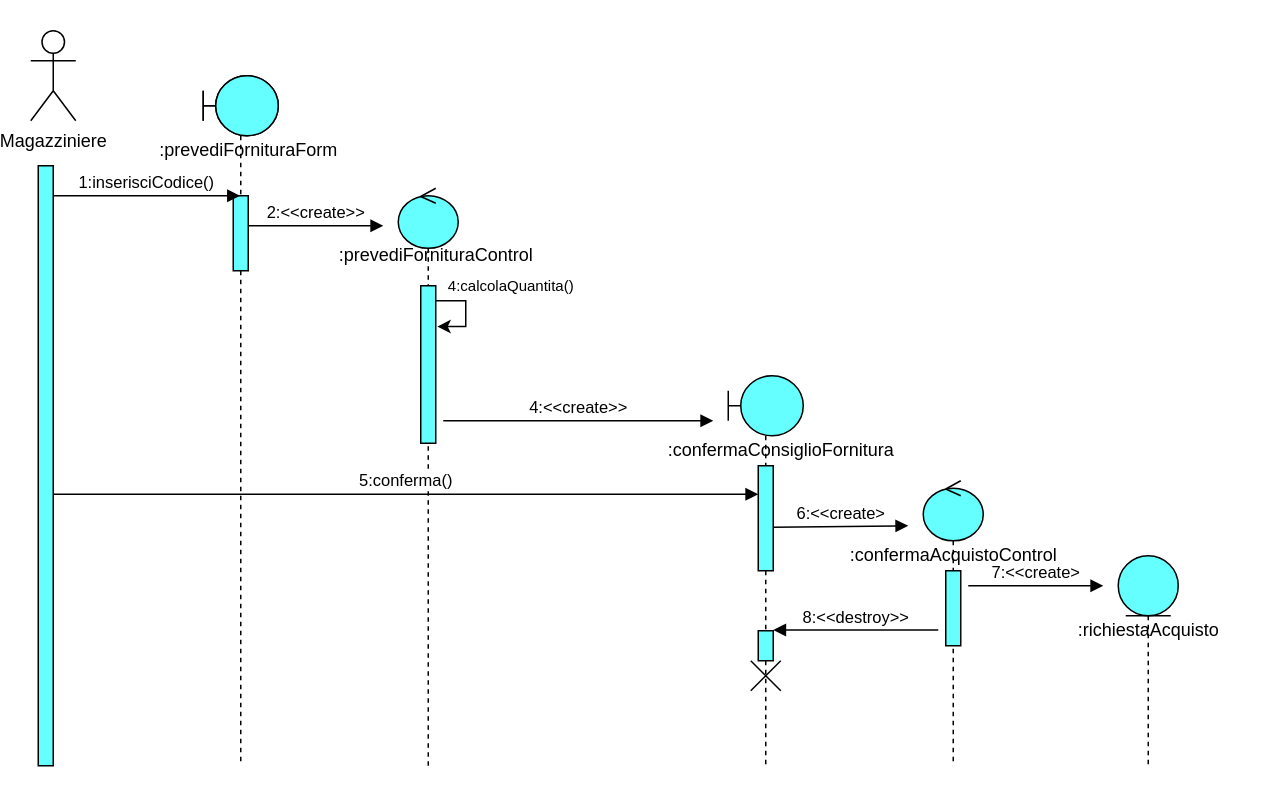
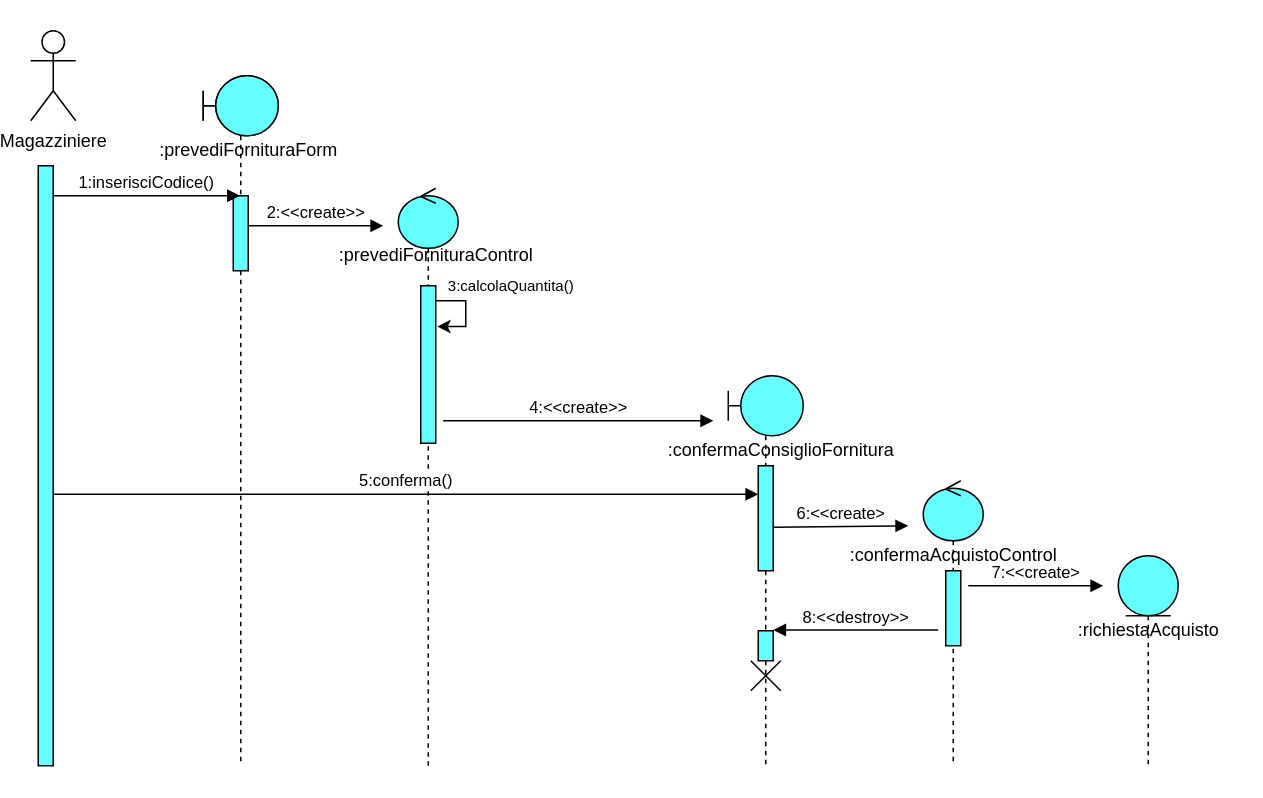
  <mxCell id="0" />
  <mxCell id="1" parent="0" />
  <mxCell id="2" value="Magazziniere" style="shape=umlActor;verticalLabelPosition=bottom;verticalAlign=top;html=1;" parent="1" vertex="1"><mxGeometry x="20" y="20" width="30" height="60" as="geometry" /></mxCell>
  <mxCell id="3" value="" style="html=1;points=[];perimeter=orthogonalPerimeter;fillColor=#66FFFF;" parent="1" vertex="1"><mxGeometry x="25" y="110" width="10" height="400" as="geometry" /></mxCell>
  <mxCell id="4" value="" style="shape=umlBoundary;whiteSpace=wrap;html=1;fillColor=#66FFFF;" parent="1" vertex="1"><mxGeometry x="135" y="50" width="50" height="40" as="geometry" /></mxCell>
  <mxCell id="5" value=":prevediFornituraForm" style="text;html=1;align=center;verticalAlign=middle;resizable=0;points=[];autosize=1;" parent="1" vertex="1"><mxGeometry x="100" y="90" width="130" height="20" as="geometry" /></mxCell>
  <mxCell id="6" value="" style="shape=umlLifeline;participant=umlBoundary;perimeter=lifelinePerimeter;whiteSpace=wrap;html=1;container=1;collapsible=0;recursiveResize=0;verticalAlign=top;spacingTop=36;outlineConnect=0;fillColor=#66FFFF;" parent="1" vertex="1"><mxGeometry x="135" y="50" width="50" height="460" as="geometry" /></mxCell>
  <mxCell id="7" value="" style="html=1;points=[];perimeter=orthogonalPerimeter;fillColor=#66FFFF;" parent="6" vertex="1"><mxGeometry x="20" y="80" width="10" height="50" as="geometry" /></mxCell>
  <mxCell id="8" value="1:inserisciCodice()" style="html=1;verticalAlign=bottom;endArrow=block;" parent="1" target="6" edge="1"><mxGeometry width="80" relative="1" as="geometry"><mxPoint x="35" y="130" as="sourcePoint" /><mxPoint x="115" y="130" as="targetPoint" /></mxGeometry></mxCell>
  <mxCell id="9" value="" style="shape=umlLifeline;participant=umlControl;perimeter=lifelinePerimeter;whiteSpace=wrap;html=1;container=1;collapsible=0;recursiveResize=0;verticalAlign=top;spacingTop=36;outlineConnect=0;fillColor=#66FFFF;" parent="1" vertex="1"><mxGeometry x="265" y="125" width="40" height="385" as="geometry" /></mxCell>
  <mxCell id="10" value="" style="html=1;points=[];perimeter=orthogonalPerimeter;fillColor=#66FFFF;" parent="9" vertex="1"><mxGeometry x="15" y="65" width="10" height="105" as="geometry" /></mxCell>
  <mxCell id="11" style="edgeStyle=orthogonalEdgeStyle;rounded=0;orthogonalLoop=1;jettySize=auto;html=1;entryX=1.1;entryY=0.259;entryDx=0;entryDy=0;entryPerimeter=0;" parent="9" source="10" target="10" edge="1"><mxGeometry relative="1" as="geometry"><Array as="points"><mxPoint x="45" y="75" /><mxPoint x="45" y="92" /></Array></mxGeometry></mxCell>
  <mxCell id="12" value="2:&amp;lt;&amp;lt;create&amp;gt;&amp;gt;" style="html=1;verticalAlign=bottom;endArrow=block;" parent="1" edge="1"><mxGeometry width="80" relative="1" as="geometry"><mxPoint x="165" y="150" as="sourcePoint" /><mxPoint x="255" y="150" as="targetPoint" /></mxGeometry></mxCell>
  <mxCell id="13" value=":prevediFornituraControl" style="text;html=1;align=center;verticalAlign=middle;resizable=0;points=[];autosize=1;" parent="1" vertex="1"><mxGeometry x="215" y="160" width="150" height="20" as="geometry" /></mxCell>
  <mxCell id="14" value="4:&amp;lt;&amp;lt;create&amp;gt;&amp;gt;" style="html=1;verticalAlign=bottom;endArrow=block;" parent="1" edge="1"><mxGeometry width="80" relative="1" as="geometry"><mxPoint x="295" y="280" as="sourcePoint" /><mxPoint x="475" y="280" as="targetPoint" /></mxGeometry></mxCell>
  <mxCell id="15" value="" style="shape=umlLifeline;participant=umlBoundary;perimeter=lifelinePerimeter;whiteSpace=wrap;html=1;container=1;collapsible=0;recursiveResize=0;verticalAlign=top;spacingTop=36;outlineConnect=0;fillColor=#66FFFF;" parent="1" vertex="1"><mxGeometry x="485" y="250" width="50" height="260" as="geometry" /></mxCell>
  <mxCell id="16" value="" style="html=1;points=[];perimeter=orthogonalPerimeter;fillColor=#66FFFF;" parent="15" vertex="1"><mxGeometry x="20" y="60" width="10" height="70" as="geometry" /></mxCell>
  <mxCell id="17" value="" style="html=1;points=[];perimeter=orthogonalPerimeter;fillColor=#66FFFF;" parent="15" vertex="1"><mxGeometry x="20" y="170" width="10" height="20" as="geometry" /></mxCell>
  <mxCell id="18" value="" style="shape=umlDestroy;fillColor=#66FFFF;" parent="15" vertex="1"><mxGeometry x="15" y="190" width="20" height="20" as="geometry" /></mxCell>
  <mxCell id="19" value=":confermaConsiglioFornitura" style="text;html=1;align=center;verticalAlign=middle;resizable=0;points=[];autosize=1;" parent="1" vertex="1"><mxGeometry x="435" y="290" width="170" height="20" as="geometry" /></mxCell>
  <mxCell id="20" value="5:conferma()" style="html=1;verticalAlign=bottom;endArrow=block;" parent="1" edge="1"><mxGeometry width="80" relative="1" as="geometry"><mxPoint x="35" y="329" as="sourcePoint" /><mxPoint x="505" y="329" as="targetPoint" /></mxGeometry></mxCell>
  <mxCell id="21" value="6:&amp;lt;&amp;lt;create&amp;gt;" style="html=1;verticalAlign=bottom;endArrow=block;" parent="1" edge="1"><mxGeometry width="80" relative="1" as="geometry"><mxPoint x="515" y="351" as="sourcePoint" /><mxPoint x="605" y="350" as="targetPoint" /></mxGeometry></mxCell>
  <mxCell id="22" value="" style="shape=umlLifeline;participant=umlControl;perimeter=lifelinePerimeter;whiteSpace=wrap;html=1;container=1;collapsible=0;recursiveResize=0;verticalAlign=top;spacingTop=36;outlineConnect=0;fillColor=#66FFFF;" parent="1" vertex="1"><mxGeometry x="615" y="320" width="40" height="190" as="geometry" /></mxCell>
  <mxCell id="23" value="" style="html=1;points=[];perimeter=orthogonalPerimeter;fillColor=#66FFFF;" parent="22" vertex="1"><mxGeometry x="15" y="60" width="10" height="50" as="geometry" /></mxCell>
  <mxCell id="24" value=":confermaAcquistoControl" style="text;html=1;align=center;verticalAlign=middle;resizable=0;points=[];autosize=1;" parent="1" vertex="1"><mxGeometry x="560" y="360" width="150" height="20" as="geometry" /></mxCell>
  <mxCell id="25" value="" style="shape=umlLifeline;participant=umlEntity;perimeter=lifelinePerimeter;whiteSpace=wrap;html=1;container=1;collapsible=0;recursiveResize=0;verticalAlign=top;spacingTop=36;outlineConnect=0;fillColor=#66FFFF;" parent="1" vertex="1"><mxGeometry x="745" y="370" width="40" height="140" as="geometry" /></mxCell>
  <mxCell id="26" value="7:&amp;lt;&amp;lt;create&amp;gt;" style="html=1;verticalAlign=bottom;endArrow=block;" parent="1" edge="1"><mxGeometry width="80" relative="1" as="geometry"><mxPoint x="645" y="390" as="sourcePoint" /><mxPoint x="735" y="390" as="targetPoint" /></mxGeometry></mxCell>
  <mxCell id="27" value=":richiestaAcquisto" style="text;html=1;align=center;verticalAlign=middle;resizable=0;points=[];autosize=1;" parent="1" vertex="1"><mxGeometry x="710" y="410" width="110" height="20" as="geometry" /></mxCell>
  <mxCell id="28" value="8:&amp;lt;&amp;lt;destroy&amp;gt;&amp;gt;" style="html=1;verticalAlign=bottom;endArrow=block;" parent="1" edge="1"><mxGeometry width="80" relative="1" as="geometry"><mxPoint x="625" y="419.5" as="sourcePoint" /><mxPoint x="515" y="419.5" as="targetPoint" /></mxGeometry></mxCell>
- <mxCell id="29" value="&lt;font size=&quot;1&quot;&gt;4:calcolaQuantita()&lt;/font&gt;" style="text;html=1;align=center;verticalAlign=middle;resizable=0;points=[];autosize=1;" parent="1" vertex="1"><mxGeometry x="290" y="180" width="100" height="20" as="geometry" /></mxCell>
+ <mxCell id="29" value="&lt;font size=&quot;1&quot;&gt;3:calcolaQuantita()&lt;/font&gt;" style="text;html=1;align=center;verticalAlign=middle;resizable=0;points=[];autosize=1;" parent="1" vertex="1"><mxGeometry x="290" y="180" width="100" height="20" as="geometry" /></mxCell>
